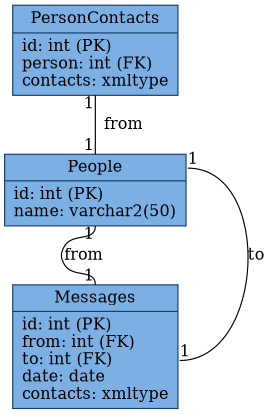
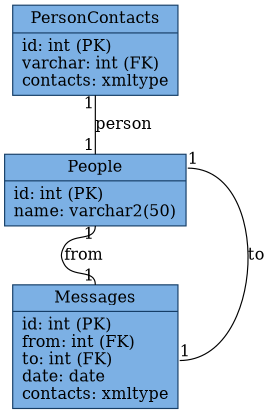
  digraph {
    node [color="#153d66" fillcolor="#7cb0e4" shape=record style=filled]
    edge [arrowhead=none headlabel=1 headport=name taillabel=1 tailport=columns]
-   n1 [label="{<name>PersonContacts|<columns>id: int (PK)\lperson: int (FK)\lcontacts: xmltype\l}"]
+   n1 [label="{<name>PersonContacts|<columns>id: int (PK)\lvarchar: int (FK)\lcontacts: xmltype\l}"]
    n2 [label="{<name>People|<columns>id: int (PK)\lname: varchar2(50)\l}"]
    n3 [label="{<name>Messages|<columns>id: int (PK)\lfrom: int (FK)\lto: int (FK)\ldate: date\lcontacts: xmltype\l}"]
    subgraph sub_1 {
      n1
    }
    subgraph sub_2 {
      n2
    }
    subgraph sub_3 {
      n3
    }
-   n1 -> n2 [label=from]
+   n1 -> n2 [label=person]
    n2 -> n3 [label=from]
    n2 -> n3 [headport=columns label=to tailport=name]
  }
